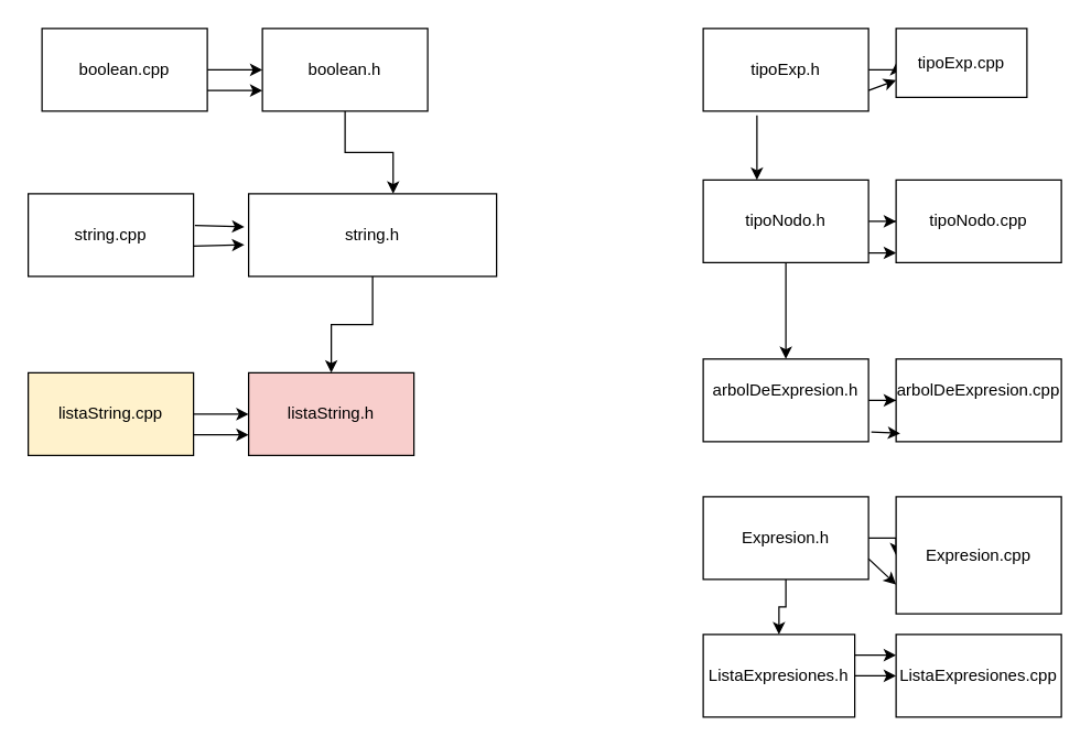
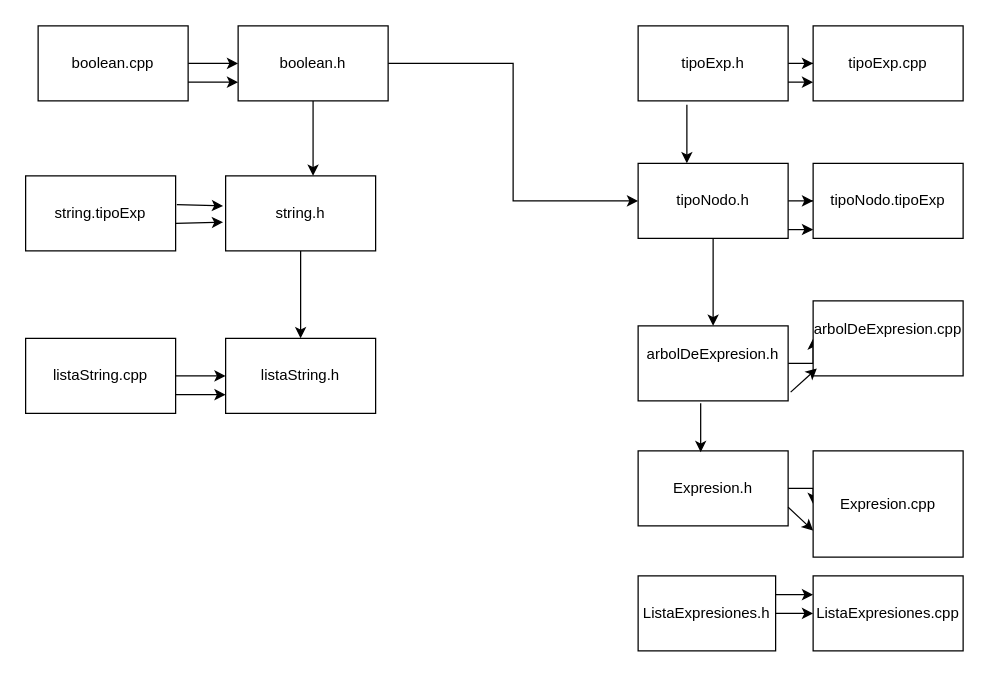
  <mxCell id="0" />
  <mxCell id="1" parent="0" />
+ <mxCell id="2" style="edgeStyle=orthogonalEdgeStyle;rounded=0;orthogonalLoop=1;jettySize=auto;html=1;entryX=0;entryY=0.5;entryDx=0;entryDy=0;" parent="1" source="3" target="10" edge="1"><mxGeometry relative="1" as="geometry" /></mxCell>
  <mxCell id="3" value="boolean.h" style="rounded=0;whiteSpace=wrap;html=1;" parent="1" vertex="1"><mxGeometry x="190" y="20" width="120" height="60" as="geometry" /></mxCell>
  <mxCell id="4" style="edgeStyle=orthogonalEdgeStyle;rounded=0;orthogonalLoop=1;jettySize=auto;html=1;entryX=0.5;entryY=0;entryDx=0;entryDy=0;" parent="1" source="5" target="6" edge="1"><mxGeometry relative="1" as="geometry" /></mxCell>
- <mxCell id="5" value="string.h" style="rounded=0;whiteSpace=wrap;html=1;" parent="1" vertex="1"><mxGeometry x="180" y="140" width="180" height="60" as="geometry" /></mxCell>
- <mxCell id="6" value="listaString.h" style="rounded=0;whiteSpace=wrap;html=1;fillColor=#f8cecc;" parent="1" vertex="1"><mxGeometry x="180" y="270" width="120" height="60" as="geometry" /></mxCell>
+ <mxCell id="5" value="string.h" style="rounded=0;whiteSpace=wrap;html=1;" parent="1" vertex="1"><mxGeometry x="180" y="140" width="120" height="60" as="geometry" /></mxCell>
+ <mxCell id="6" value="listaString.h" style="rounded=0;whiteSpace=wrap;html=1;" parent="1" vertex="1"><mxGeometry x="180" y="270" width="120" height="60" as="geometry" /></mxCell>
  <mxCell id="7" style="edgeStyle=orthogonalEdgeStyle;rounded=0;orthogonalLoop=1;jettySize=auto;html=1;entryX=0;entryY=0.5;entryDx=0;entryDy=0;" edge="1" parent="1" source="8" target="36"><mxGeometry relative="1" as="geometry" /></mxCell>
  <mxCell id="8" value="tipoExp.h" style="rounded=0;whiteSpace=wrap;html=1;" parent="1" vertex="1"><mxGeometry x="510" y="20" width="120" height="60" as="geometry" /></mxCell>
  <mxCell id="9" style="edgeStyle=orthogonalEdgeStyle;rounded=0;orthogonalLoop=1;jettySize=auto;html=1;" edge="1" parent="1" source="10" target="28"><mxGeometry relative="1" as="geometry" /></mxCell>
  <mxCell id="10" value="tipoNodo.h" style="rounded=0;whiteSpace=wrap;html=1;" parent="1" vertex="1"><mxGeometry x="510" y="130" width="120" height="60" as="geometry" /></mxCell>
  <mxCell id="11" style="edgeStyle=orthogonalEdgeStyle;rounded=0;orthogonalLoop=1;jettySize=auto;html=1;" edge="1" parent="1" source="12" target="29"><mxGeometry relative="1" as="geometry" /></mxCell>
  <mxCell id="12" value="arbolDeExpresion.h&lt;div&gt;&lt;br&gt;&lt;/div&gt;" style="rounded=0;whiteSpace=wrap;html=1;" parent="1" vertex="1"><mxGeometry x="510" y="260" width="120" height="60" as="geometry" /></mxCell>
- <mxCell id="13" style="edgeStyle=orthogonalEdgeStyle;rounded=0;orthogonalLoop=1;jettySize=auto;html=1;" parent="1" source="15" target="22" edge="1"><mxGeometry relative="1" as="geometry" /></mxCell>
  <mxCell id="14" style="edgeStyle=orthogonalEdgeStyle;rounded=0;orthogonalLoop=1;jettySize=auto;html=1;entryX=0;entryY=0.5;entryDx=0;entryDy=0;" edge="1" parent="1" source="15" target="30"><mxGeometry relative="1" as="geometry" /></mxCell>
  <mxCell id="15" value="Expresion.h" style="rounded=0;whiteSpace=wrap;html=1;" parent="1" vertex="1"><mxGeometry x="510" y="360" width="120" height="60" as="geometry" /></mxCell>
  <mxCell id="16" value="" style="endArrow=classic;html=1;rounded=0;" parent="1" edge="1"><mxGeometry width="50" height="50" relative="1" as="geometry"><mxPoint x="450" y="270" as="sourcePoint" /><mxPoint x="450" y="270" as="targetPoint" /></mxGeometry></mxCell>
  <mxCell id="17" value="" style="endArrow=classic;html=1;rounded=0;exitX=0.325;exitY=1.05;exitDx=0;exitDy=0;exitPerimeter=0;" parent="1" source="8" edge="1"><mxGeometry width="50" height="50" relative="1" as="geometry"><mxPoint x="540" y="140" as="sourcePoint" /><mxPoint x="549" y="130" as="targetPoint" /></mxGeometry></mxCell>
  <mxCell id="18" value="" style="endArrow=classic;html=1;rounded=0;entryX=0.5;entryY=0;entryDx=0;entryDy=0;exitX=0.5;exitY=1;exitDx=0;exitDy=0;" parent="1" source="10" target="12" edge="1"><mxGeometry width="50" height="50" relative="1" as="geometry"><mxPoint x="560" y="230" as="sourcePoint" /><mxPoint x="610" y="180" as="targetPoint" /></mxGeometry></mxCell>
+ <mxCell id="19" value="" style="endArrow=classic;html=1;rounded=0;exitX=0.417;exitY=1.033;exitDx=0;exitDy=0;exitPerimeter=0;entryX=0.417;entryY=0.017;entryDx=0;entryDy=0;entryPerimeter=0;" parent="1" source="12" target="15" edge="1"><mxGeometry width="50" height="50" relative="1" as="geometry"><mxPoint x="550" y="380" as="sourcePoint" /><mxPoint x="600" y="330" as="targetPoint" /></mxGeometry></mxCell>
  <mxCell id="20" style="edgeStyle=orthogonalEdgeStyle;rounded=0;orthogonalLoop=1;jettySize=auto;html=1;entryX=0.583;entryY=0;entryDx=0;entryDy=0;entryPerimeter=0;" parent="1" source="3" target="5" edge="1"><mxGeometry relative="1" as="geometry" /></mxCell>
  <mxCell id="21" style="edgeStyle=orthogonalEdgeStyle;rounded=0;orthogonalLoop=1;jettySize=auto;html=1;entryX=0;entryY=0.5;entryDx=0;entryDy=0;" edge="1" parent="1" source="22" target="31"><mxGeometry relative="1" as="geometry" /></mxCell>
  <mxCell id="22" value="ListaExpresiones.h" style="rounded=0;whiteSpace=wrap;html=1;" parent="1" vertex="1"><mxGeometry x="510" y="460" width="110" height="60" as="geometry" /></mxCell>
  <mxCell id="23" style="edgeStyle=orthogonalEdgeStyle;rounded=0;orthogonalLoop=1;jettySize=auto;html=1;entryX=0;entryY=0.5;entryDx=0;entryDy=0;" edge="1" parent="1" source="24" target="3"><mxGeometry relative="1" as="geometry" /></mxCell>
  <mxCell id="24" value="boolean.cpp" style="rounded=0;whiteSpace=wrap;html=1;" vertex="1" parent="1"><mxGeometry x="30" y="20" width="120" height="60" as="geometry" /></mxCell>
- <mxCell id="25" value="string.cpp" style="rounded=0;whiteSpace=wrap;html=1;" vertex="1" parent="1"><mxGeometry y="140" width="120" height="60" as="geometry" x="20" /></mxCell>
+ <mxCell id="25" value="string.tipoExp" style="rounded=0;whiteSpace=wrap;html=1;" vertex="1" parent="1"><mxGeometry y="140" width="120" height="60" as="geometry" x="20" /></mxCell>
  <mxCell id="26" style="edgeStyle=orthogonalEdgeStyle;rounded=0;orthogonalLoop=1;jettySize=auto;html=1;entryX=0;entryY=0.5;entryDx=0;entryDy=0;" edge="1" parent="1" source="27" target="6"><mxGeometry relative="1" as="geometry"><mxPoint x="160" y="300" as="targetPoint" /></mxGeometry></mxCell>
- <mxCell id="27" value="listaString.cpp" style="rounded=0;whiteSpace=wrap;html=1;fillColor=#fff2cc;" vertex="1" parent="1"><mxGeometry y="270" width="120" height="60" as="geometry" x="20" /></mxCell>
- <mxCell id="28" value="tipoNodo.cpp" style="rounded=0;whiteSpace=wrap;html=1;" vertex="1" parent="1"><mxGeometry x="650" y="130" width="120" height="60" as="geometry" /></mxCell>
- <mxCell id="29" value="arbolDeExpresion.cpp&lt;div&gt;&lt;br&gt;&lt;/div&gt;" style="rounded=0;whiteSpace=wrap;html=1;" vertex="1" parent="1"><mxGeometry x="650" y="260" width="120" height="60" as="geometry" /></mxCell>
+ <mxCell id="27" value="listaString.cpp" style="rounded=0;whiteSpace=wrap;html=1;" vertex="1" parent="1"><mxGeometry y="270" width="120" height="60" as="geometry" x="20" /></mxCell>
+ <mxCell id="28" value="tipoNodo.tipoExp" style="rounded=0;whiteSpace=wrap;html=1;" vertex="1" parent="1"><mxGeometry x="650" y="130" width="120" height="60" as="geometry" /></mxCell>
+ <mxCell id="29" value="arbolDeExpresion.cpp&lt;div&gt;&lt;br&gt;&lt;/div&gt;" style="rounded=0;whiteSpace=wrap;html=1;" vertex="1" parent="1"><mxGeometry x="650" y="240" width="120" height="60" as="geometry" /></mxCell>
  <mxCell id="30" value="Expresion.cpp" style="rounded=0;whiteSpace=wrap;html=1;" vertex="1" parent="1"><mxGeometry x="650" y="360" width="120" height="85" as="geometry" /></mxCell>
  <mxCell id="31" value="ListaExpresiones.cpp" style="rounded=0;whiteSpace=wrap;html=1;" vertex="1" parent="1"><mxGeometry x="650" y="460" width="120" height="60" as="geometry" /></mxCell>
  <mxCell id="32" value="" style="endArrow=classic;html=1;rounded=0;exitX=1;exitY=0.25;exitDx=0;exitDy=0;entryX=0;entryY=0.25;entryDx=0;entryDy=0;" edge="1" parent="1" source="22" target="31"><mxGeometry width="50" height="50" relative="1" as="geometry"><mxPoint x="630" y="510" as="sourcePoint" /><mxPoint x="680" y="460" as="targetPoint" /></mxGeometry></mxCell>
  <mxCell id="33" value="" style="endArrow=classic;html=1;rounded=0;exitX=1.017;exitY=0.883;exitDx=0;exitDy=0;exitPerimeter=0;entryX=0.025;entryY=0.9;entryDx=0;entryDy=0;entryPerimeter=0;" edge="1" parent="1" source="12" target="29"><mxGeometry width="50" height="50" relative="1" as="geometry"><mxPoint x="630" y="350" as="sourcePoint" /><mxPoint x="680" y="300" as="targetPoint" /></mxGeometry></mxCell>
  <mxCell id="34" value="" style="endArrow=classic;html=1;rounded=0;entryX=0;entryY=0.75;entryDx=0;entryDy=0;exitX=1;exitY=0.75;exitDx=0;exitDy=0;" edge="1" parent="1" source="15" target="30"><mxGeometry width="50" height="50" relative="1" as="geometry"><mxPoint x="630" y="470" as="sourcePoint" /><mxPoint x="680" y="420" as="targetPoint" /></mxGeometry></mxCell>
  <mxCell id="35" value="" style="endArrow=classic;html=1;rounded=0;entryX=0;entryY=0.883;entryDx=0;entryDy=0;entryPerimeter=0;exitX=1;exitY=0.883;exitDx=0;exitDy=0;exitPerimeter=0;" edge="1" parent="1" source="10" target="28"><mxGeometry width="50" height="50" relative="1" as="geometry"><mxPoint x="350" y="450" as="sourcePoint" /><mxPoint x="400" y="400" as="targetPoint" /></mxGeometry></mxCell>
- <mxCell id="36" value="tipoExp.cpp" style="rounded=0;whiteSpace=wrap;html=1;" vertex="1" parent="1"><mxGeometry x="650" y="20" width="95" height="50" as="geometry" /></mxCell>
+ <mxCell id="36" value="tipoExp.cpp" style="rounded=0;whiteSpace=wrap;html=1;" vertex="1" parent="1"><mxGeometry x="650" y="20" width="120" height="60" as="geometry" /></mxCell>
  <mxCell id="37" value="" style="endArrow=classic;html=1;rounded=0;exitX=1;exitY=0.75;exitDx=0;exitDy=0;entryX=0;entryY=0.75;entryDx=0;entryDy=0;" edge="1" parent="1" source="8" target="36"><mxGeometry width="50" height="50" relative="1" as="geometry"><mxPoint x="630" y="120" as="sourcePoint" /><mxPoint x="660" y="65" as="targetPoint" /></mxGeometry></mxCell>
  <mxCell id="38" value="" style="endArrow=classic;html=1;rounded=0;entryX=0;entryY=0.75;entryDx=0;entryDy=0;exitX=1;exitY=0.75;exitDx=0;exitDy=0;" edge="1" parent="1" source="24" target="3"><mxGeometry width="50" height="50" relative="1" as="geometry"><mxPoint x="380" y="300" as="sourcePoint" /><mxPoint x="430" y="250" as="targetPoint" /></mxGeometry></mxCell>
  <mxCell id="39" value="" style="endArrow=classic;html=1;rounded=0;entryX=0;entryY=0.75;entryDx=0;entryDy=0;exitX=1;exitY=0.75;exitDx=0;exitDy=0;" edge="1" parent="1" source="27" target="6"><mxGeometry width="50" height="50" relative="1" as="geometry"><mxPoint x="380" y="300" as="sourcePoint" /><mxPoint x="430" y="250" as="targetPoint" /></mxGeometry></mxCell>
  <mxCell id="40" value="" style="endArrow=classic;html=1;rounded=0;entryX=-0.017;entryY=0.617;entryDx=0;entryDy=0;entryPerimeter=0;exitX=1;exitY=0.633;exitDx=0;exitDy=0;exitPerimeter=0;" edge="1" parent="1" source="25" target="5"><mxGeometry width="50" height="50" relative="1" as="geometry"><mxPoint x="380" y="300" as="sourcePoint" /><mxPoint x="430" y="250" as="targetPoint" /></mxGeometry></mxCell>
  <mxCell id="41" value="" style="endArrow=classic;html=1;rounded=0;entryX=-0.017;entryY=0.4;entryDx=0;entryDy=0;entryPerimeter=0;exitX=1.008;exitY=0.383;exitDx=0;exitDy=0;exitPerimeter=0;" edge="1" parent="1" source="25" target="5"><mxGeometry width="50" height="50" relative="1" as="geometry"><mxPoint x="110" y="280" as="sourcePoint" /><mxPoint x="160" y="230" as="targetPoint" /></mxGeometry></mxCell>
